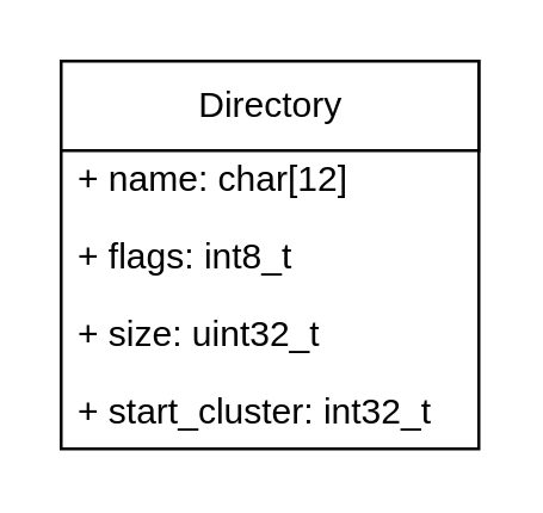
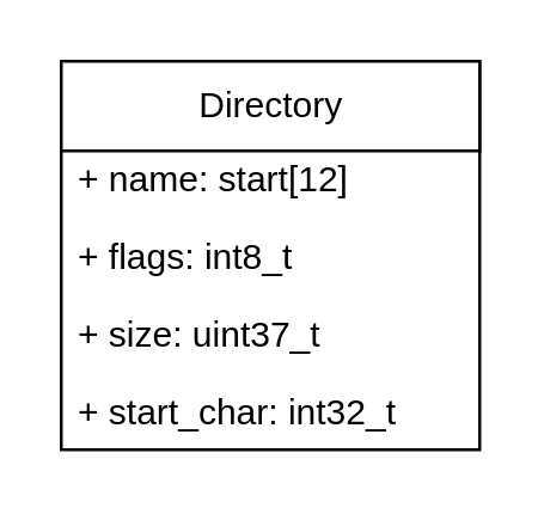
  <mxCell id="0" />
  <mxCell id="1" parent="0" />
  <mxCell id="2" value="Directory" style="swimlane;fontStyle=0;childLayout=stackLayout;horizontal=1;startSize=26;fillColor=none;horizontalStack=0;resizeParent=1;resizeParentMax=0;resizeLast=0;collapsible=1;marginBottom=0;" vertex="1" parent="1"><mxGeometry x="20" y="20" width="140" height="130" as="geometry"><mxRectangle x="180" y="120" width="80" height="26" as="alternateBounds" /></mxGeometry></mxCell>
- <mxCell id="3" value="+ name: char[12]" style="text;strokeColor=none;fillColor=none;align=left;verticalAlign=top;spacingLeft=4;spacingRight=4;overflow=hidden;rotatable=0;points=[[0,0.5],[1,0.5]];portConstraint=eastwest;" vertex="1" parent="2"><mxGeometry y="26" width="140" height="26" as="geometry" /></mxCell>
+ <mxCell id="3" value="+ name: start[12]" style="text;strokeColor=none;fillColor=none;align=left;verticalAlign=top;spacingLeft=4;spacingRight=4;overflow=hidden;rotatable=0;points=[[0,0.5],[1,0.5]];portConstraint=eastwest;" vertex="1" parent="2"><mxGeometry y="26" width="140" height="26" as="geometry" /></mxCell>
  <mxCell id="4" value="+ flags: int8_t" style="text;strokeColor=none;fillColor=none;align=left;verticalAlign=top;spacingLeft=4;spacingRight=4;overflow=hidden;rotatable=0;points=[[0,0.5],[1,0.5]];portConstraint=eastwest;" vertex="1" parent="2"><mxGeometry y="52" width="140" height="26" as="geometry" /></mxCell>
- <mxCell id="5" value="+ size: uint32_t" style="text;strokeColor=none;fillColor=none;align=left;verticalAlign=top;spacingLeft=4;spacingRight=4;overflow=hidden;rotatable=0;points=[[0,0.5],[1,0.5]];portConstraint=eastwest;" vertex="1" parent="2"><mxGeometry y="78" width="140" height="26" as="geometry" /></mxCell>
- <mxCell id="6" value="+ start_cluster: int32_t" style="text;strokeColor=none;fillColor=none;align=left;verticalAlign=top;spacingLeft=4;spacingRight=4;overflow=hidden;rotatable=0;points=[[0,0.5],[1,0.5]];portConstraint=eastwest;" vertex="1" parent="2"><mxGeometry y="104" width="140" height="26" as="geometry" /></mxCell>
+ <mxCell id="5" value="+ size: uint37_t" style="text;strokeColor=none;fillColor=none;align=left;verticalAlign=top;spacingLeft=4;spacingRight=4;overflow=hidden;rotatable=0;points=[[0,0.5],[1,0.5]];portConstraint=eastwest;" vertex="1" parent="2"><mxGeometry y="78" width="140" height="26" as="geometry" /></mxCell>
+ <mxCell id="6" value="+ start_char: int32_t" style="text;strokeColor=none;fillColor=none;align=left;verticalAlign=top;spacingLeft=4;spacingRight=4;overflow=hidden;rotatable=0;points=[[0,0.5],[1,0.5]];portConstraint=eastwest;" vertex="1" parent="2"><mxGeometry y="104" width="140" height="26" as="geometry" /></mxCell>
  <mxCell id="7" value="Directory" style="html=1;" vertex="1" parent="1"><mxGeometry x="20" y="20" width="140" height="30" as="geometry" /></mxCell>
